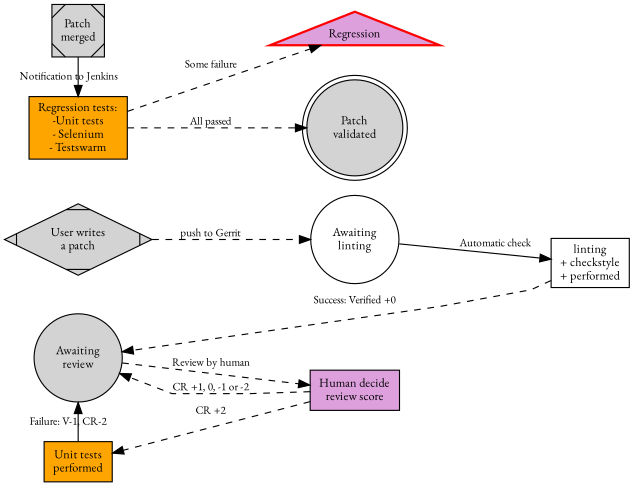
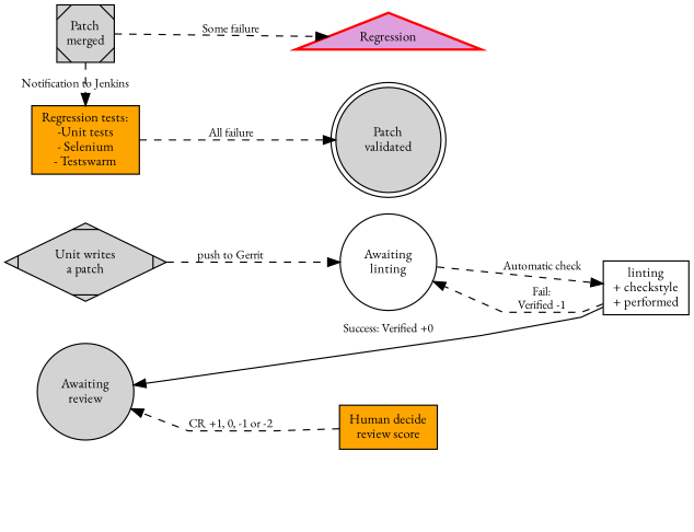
  digraph {
    fontname="EB Garamond"
    fontsize=12
    rankdir=LR
    splines=polyline
    node [fillcolor=lightgrey fontname="EB Garamond" fontsize=11 shape=rect style=filled]
    edge [fontname="EB Garamond" fontsize=10 style=dashed]
-   n1 [label="User writes\na patch" shape=Mdiamond]
+   n1 [label="Unit writes\na patch" shape=Mdiamond]
    n2 [fillcolor=white label="Awaiting\nlinting" shape=circle]
    n3 [fillcolor=white label="linting\n+ checkstyle\n+ performed"]
    n4 [label="Awaiting\nreview" shape=circle]
-   n5 [fillcolor=plum label="Human decide\nreview score"]
-   n6 [fillcolor=orange label="Unit tests\nperformed"]
+   n5 [fillcolor=orange label="Human decide\nreview score"]
    n7 [label="Patch\nmerged" shape=Msquare]
    n8 [fillcolor=orange label="Regression tests:\n-Unit tests\n- Selenium\n- Testswarm"]
    n9 [label="Patch\nvalidated" shape=doublecircle]
    n10 [color=red fillcolor=plum label=Regression shape=triangle style="filled,bold"]
    n1 -> n2 [label="push to Gerrit"]
-   n2 -> n3 [label="Automatic check" style=solid]
-   n3 -> n4 [constraint=false label="Success: Verified +0"]
-   n4 -> n5 [label="Review by human"]
+   n2 -> n3 [label="Automatic check"]
+   n3 -> n2 [label="Fail:\nVerified -1"]
+   n3 -> n4 [constraint=false label="Success: Verified +0" style=solid]
    n5 -> n4 [label="CR +1, 0, -1 or -2"]
-   n5 -> n6 [constraint=false label="CR +2"]
-   n6 -> n4 [constraint=false label="Failure: V-1, CR-2" style=solid]
-   n7 -> n8 [constraint=false label="Notification to Jenkins" style=solid]
-   n8 -> n9 [label="All passed"]
-   n8 -> n10 [label="Some failure"]
+   n7 -> n8 [constraint=false label="Notification to Jenkins"]
+   n8 -> n9 [label="All failure"]
+   n7 -> n10 [label="Some failure"]
  }
